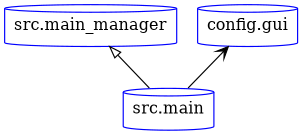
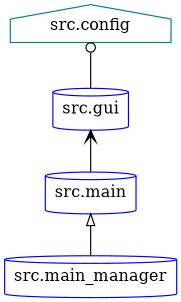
  digraph {
    rankdir=BT
    node [color=blue shape=cylinder style=solid]
    edge [arrowtail=none]
+   n1 [color=teal label="src.config" shape=house]
    n2 [label="src.main_manager"]
-   n3 [label="config.gui"]
+   n3 [label="src.gui"]
    n4 [label="src.main"]
-   n4 -> n2 [arrowhead=onormal]
+   n3 -> n1 [arrowhead=odot]
+   n2 -> n4 [arrowhead=onormal]
    n4 -> n3 [arrowhead=vee]
  }
